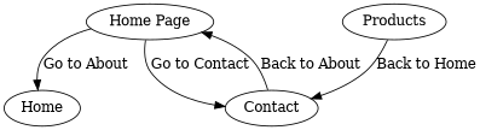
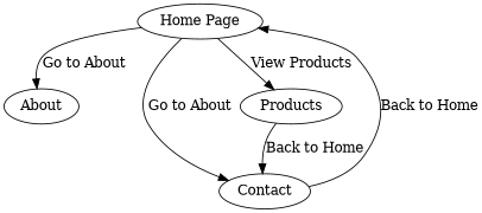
  digraph {
    n1 [label="Home Page"]
-   n2 [label=Home]
+   n2 [label=About]
    n3 [label=Contact]
    n4 [label=Products]
    n1 -> n2 [label="Go to About"]
-   n1 -> n3 [label="Go to Contact"]
-   n3 -> n1 [label="Back to About"]
+   n1 -> n3 [label="Go to About"]
+   n1 -> n4 [label="View Products"]
+   n3 -> n1 [label="Back to Home"]
    n4 -> n3 [label="Back to Home"]
  }
